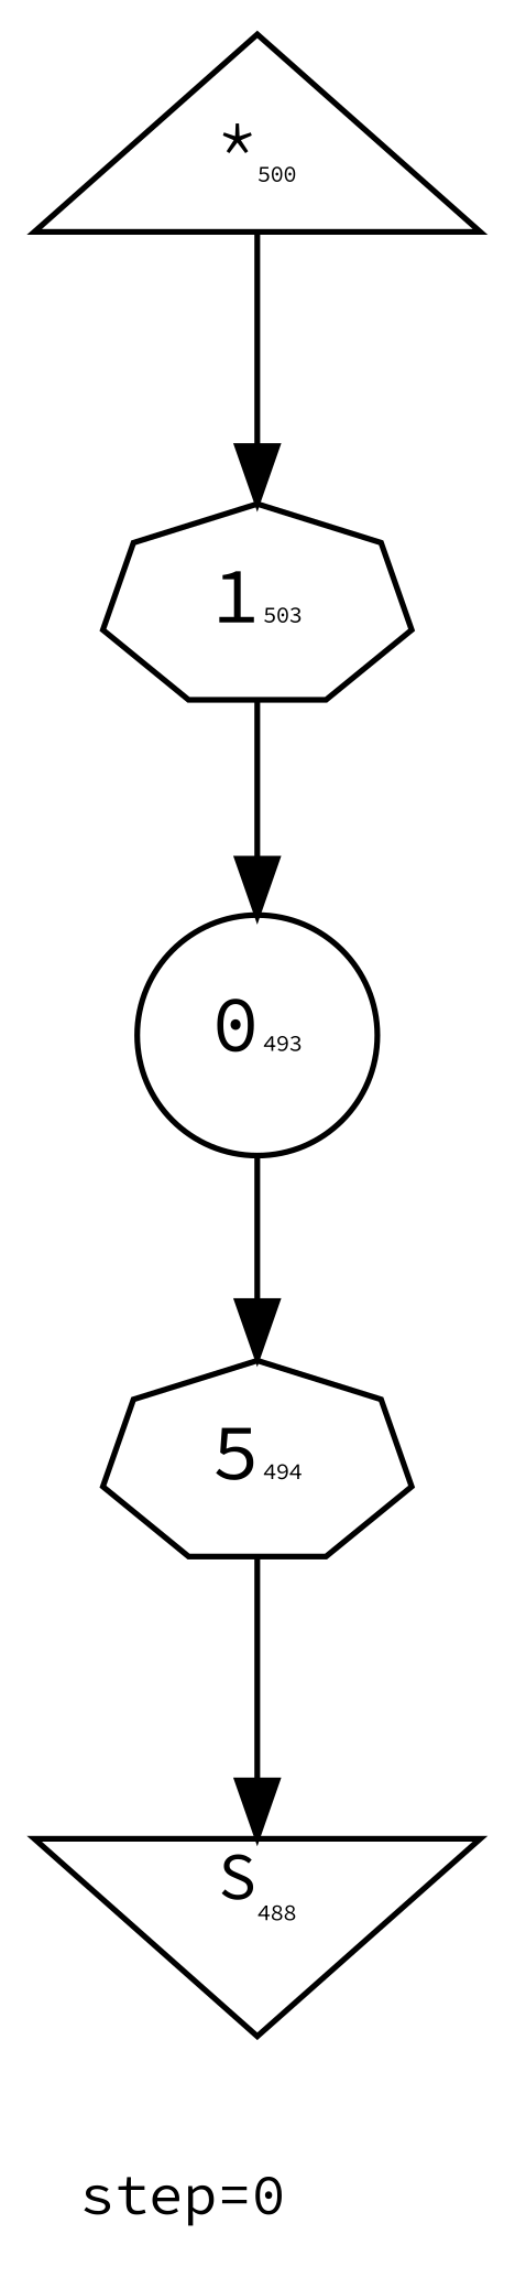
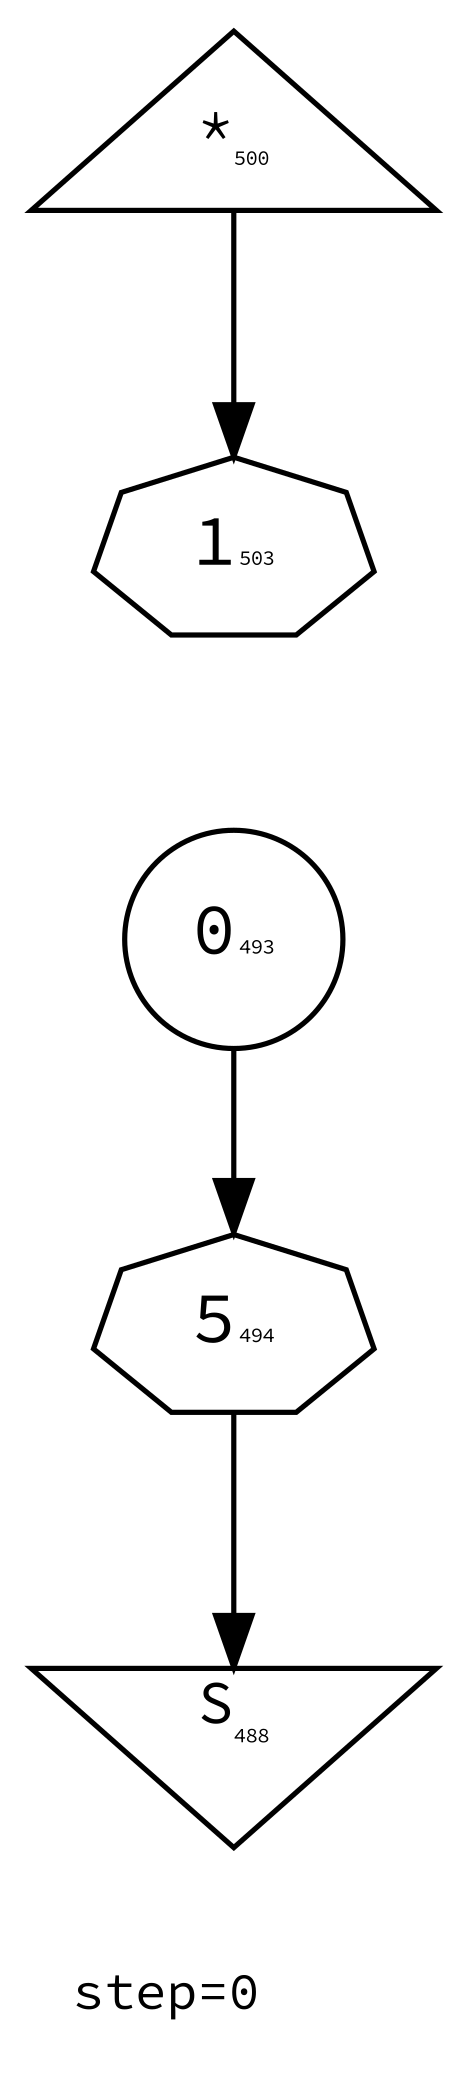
  digraph {
    fontname="Source Code Pro"
    fontsize=10
    label="step=0"
    labeljust=left
    labelloc=bottom
    node [color=black fontname="Source Code Pro" labelfontcolor=black peripheries=1 shape=septagon]
    edge [color=black fontname="Source Code Pro"]
    n1 [label=<<SUP>S</SUP><FONT POINT-SIZE='4'>488</FONT>> shape=invtriangle]
    n2 [label=<0<FONT POINT-SIZE='4'>493</FONT>> shape=circle]
    n3 [label=<5<FONT POINT-SIZE='4'>494</FONT>> labelfontcolor=""]
    n4 [label=<<SUP>*</SUP><FONT POINT-SIZE='4'>500</FONT>> shape=triangle]
    n5 [label=<1<FONT POINT-SIZE='4'>503</FONT>> labelfontcolor=""]
    n2 -> n3
    n3 -> n1
    n4 -> n5
-   n5 -> n2
  }
